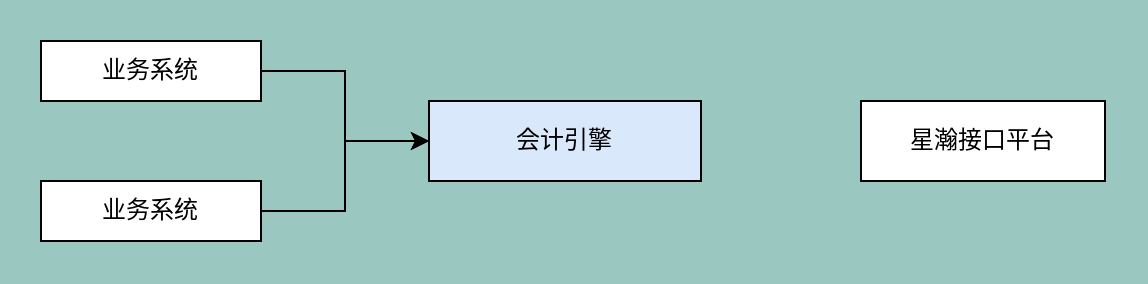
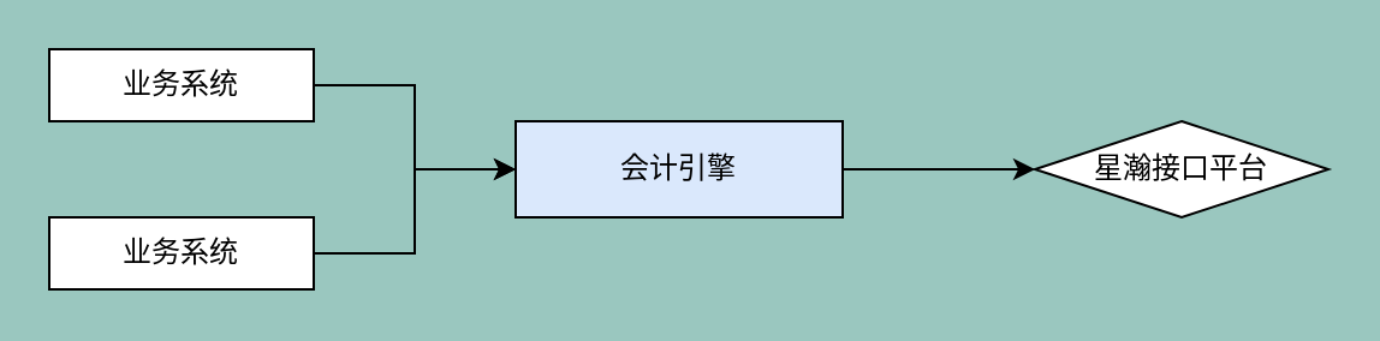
  <mxCell id="0" />
  <mxCell id="1" parent="0" />
  <mxCell id="2" style="edgeStyle=orthogonalEdgeStyle;rounded=0;orthogonalLoop=1;jettySize=auto;html=1;entryX=0;entryY=0.5;entryDx=0;entryDy=0;" edge="1" parent="1" source="3" target="7"><mxGeometry relative="1" as="geometry" /></mxCell>
  <mxCell id="3" value="业务系统" style="rounded=0;whiteSpace=wrap;html=1;" vertex="1" parent="1"><mxGeometry x="20" y="20" width="110" height="30" as="geometry" /></mxCell>
  <mxCell id="4" style="edgeStyle=orthogonalEdgeStyle;rounded=0;orthogonalLoop=1;jettySize=auto;html=1;entryX=0;entryY=0.5;entryDx=0;entryDy=0;" edge="1" parent="1" source="5" target="7"><mxGeometry relative="1" as="geometry" /></mxCell>
  <mxCell id="5" value="业务系统" style="rounded=0;whiteSpace=wrap;html=1;" vertex="1" parent="1"><mxGeometry x="20" y="90" width="110" height="30" as="geometry" /></mxCell>
+ <mxCell id="6" value="" style="edgeStyle=orthogonalEdgeStyle;rounded=0;orthogonalLoop=1;jettySize=auto;html=1;" edge="1" parent="1" source="7" target="8"><mxGeometry relative="1" as="geometry" /></mxCell>
  <mxCell id="7" value="会计引擎" style="rounded=0;whiteSpace=wrap;html=1;fillColor=#dae8fc;" vertex="1" parent="1"><mxGeometry x="214" y="50" width="136" height="40" as="geometry" /></mxCell>
- <mxCell id="8" value="星瀚接口平台" style="whiteSpace=wrap;html=1;rounded=0;" vertex="1" parent="1"><mxGeometry x="430" y="50" width="122" height="40" as="geometry" /></mxCell>
+ <mxCell id="8" value="星瀚接口平台" style="rhombus;whiteSpace=wrap;html=1;" vertex="1" parent="1"><mxGeometry x="430" y="50" width="122" height="40" as="geometry" /></mxCell>
